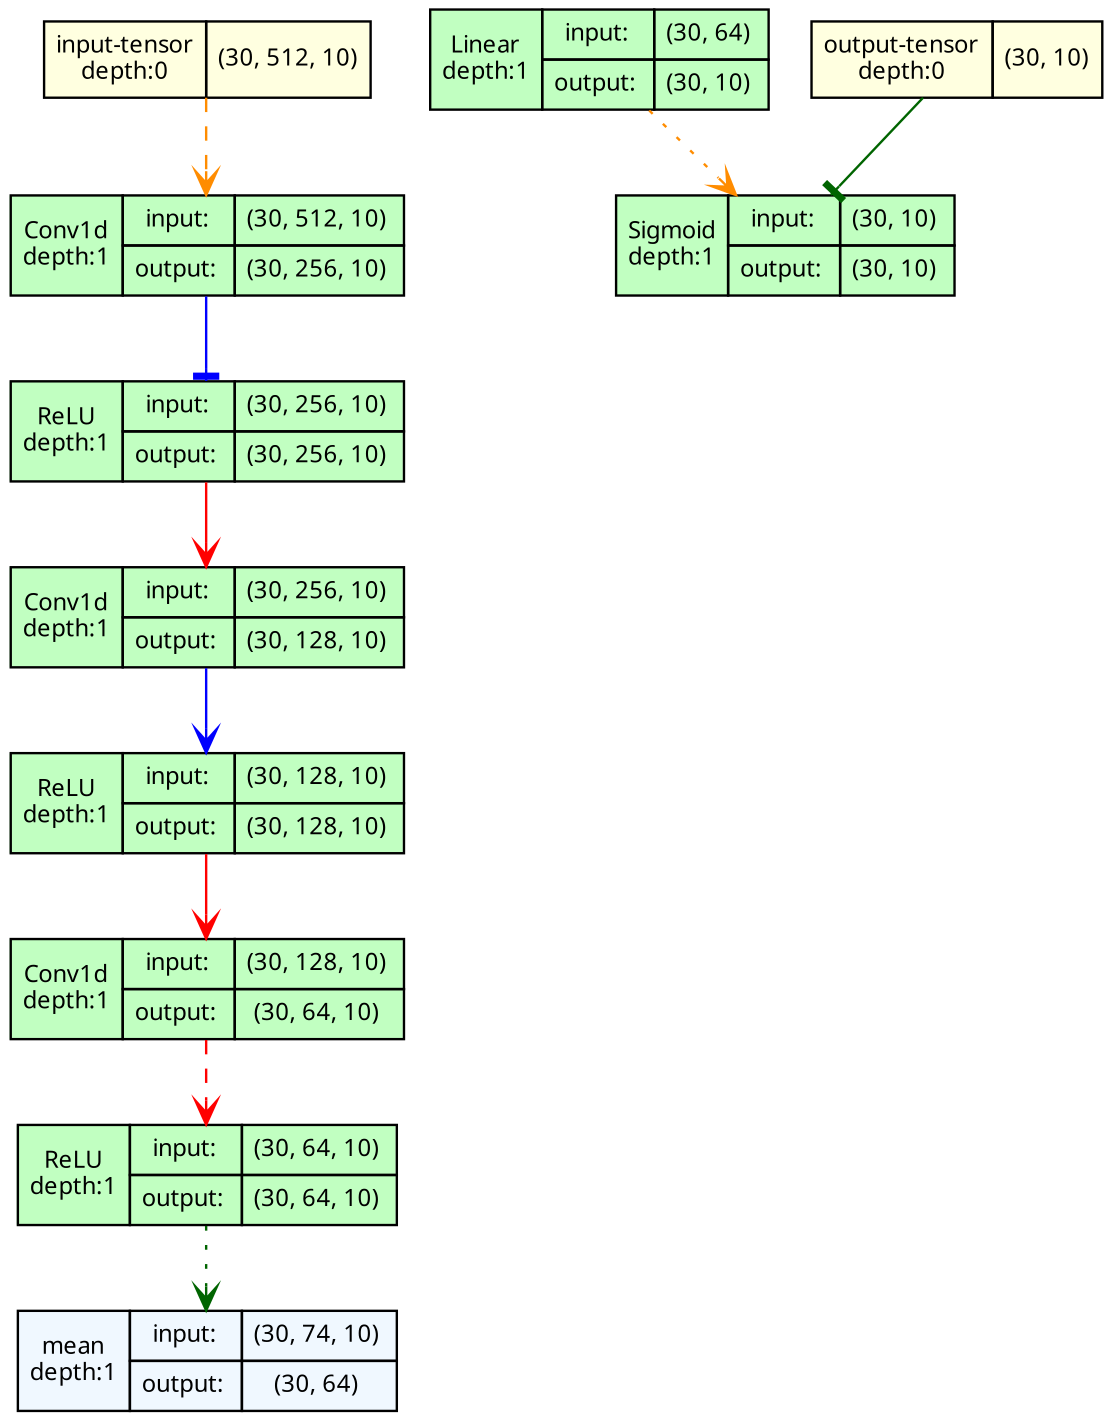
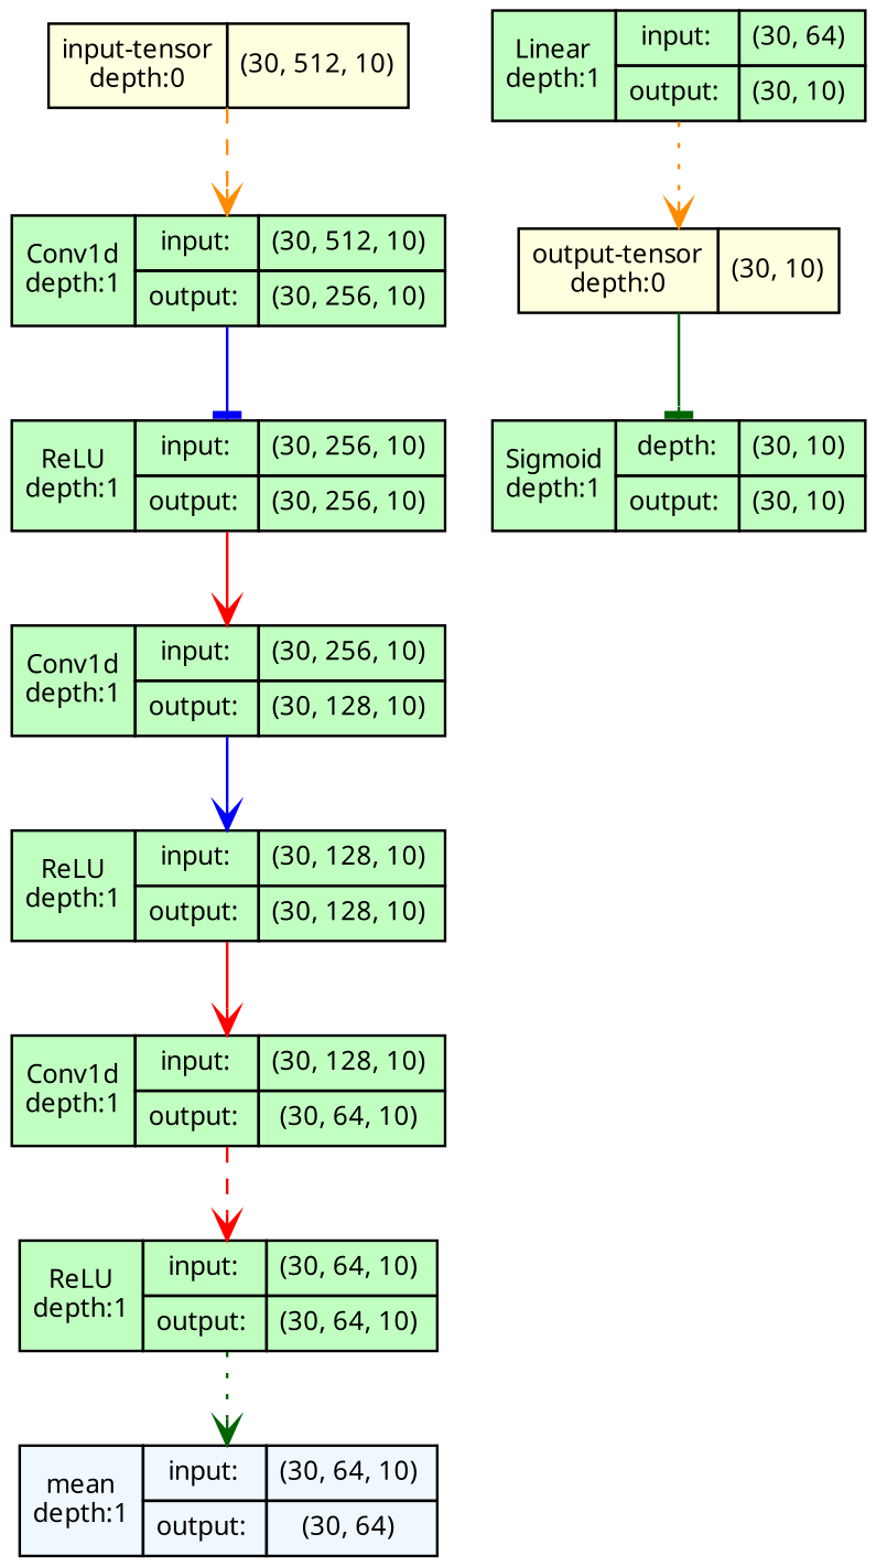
  strict digraph {
    ordering=in
    rankdir=TB
    node [align=left fillcolor=darkseagreen1 fontname="Linux libertine" fontsize=10 margin=0 ranksep=0.1 shape=plaintext style=filled]
    edge [arrowhead=vee color=red fontsize=10 style=solid]
    n1 [fillcolor=lightyellow height=0.2 label=<                     <TABLE BORDER="0" CELLBORDER="1"                     CELLSPACING="0" CELLPADDING="4">                         <TR><TD>input-tensor<BR/>depth:0</TD><TD>(30, 512, 10)</TD></TR>                     </TABLE>>]
    n2 [height=0.2 label=<                     <TABLE BORDER="0" CELLBORDER="1"                     CELLSPACING="0" CELLPADDING="4">                     <TR>                         <TD ROWSPAN="2">Conv1d<BR/>depth:1</TD>                         <TD COLSPAN="2">input:</TD>                         <TD COLSPAN="2">(30, 512, 10) </TD>                     </TR>                     <TR>                         <TD COLSPAN="2">output: </TD>                         <TD COLSPAN="2">(30, 256, 10) </TD>                     </TR>                     </TABLE>>]
    n3 [height=0.2 label=<                     <TABLE BORDER="0" CELLBORDER="1"                     CELLSPACING="0" CELLPADDING="4">                     <TR>                         <TD ROWSPAN="2">ReLU<BR/>depth:1</TD>                         <TD COLSPAN="2">input:</TD>                         <TD COLSPAN="2">(30, 256, 10) </TD>                     </TR>                     <TR>                         <TD COLSPAN="2">output: </TD>                         <TD COLSPAN="2">(30, 256, 10) </TD>                     </TR>                     </TABLE>>]
    n4 [height=0.2 label=<                     <TABLE BORDER="0" CELLBORDER="1"                     CELLSPACING="0" CELLPADDING="4">                     <TR>                         <TD ROWSPAN="2">Conv1d<BR/>depth:1</TD>                         <TD COLSPAN="2">input:</TD>                         <TD COLSPAN="2">(30, 256, 10) </TD>                     </TR>                     <TR>                         <TD COLSPAN="2">output: </TD>                         <TD COLSPAN="2">(30, 128, 10) </TD>                     </TR>                     </TABLE>>]
    n5 [height=0.2 label=<                     <TABLE BORDER="0" CELLBORDER="1"                     CELLSPACING="0" CELLPADDING="4">                     <TR>                         <TD ROWSPAN="2">ReLU<BR/>depth:1</TD>                         <TD COLSPAN="2">input:</TD>                         <TD COLSPAN="2">(30, 128, 10) </TD>                     </TR>                     <TR>                         <TD COLSPAN="2">output: </TD>                         <TD COLSPAN="2">(30, 128, 10) </TD>                     </TR>                     </TABLE>>]
    n6 [height=0.2 label=<                     <TABLE BORDER="0" CELLBORDER="1"                     CELLSPACING="0" CELLPADDING="4">                     <TR>                         <TD ROWSPAN="2">Conv1d<BR/>depth:1</TD>                         <TD COLSPAN="2">input:</TD>                         <TD COLSPAN="2">(30, 128, 10) </TD>                     </TR>                     <TR>                         <TD COLSPAN="2">output: </TD>                         <TD COLSPAN="2">(30, 64, 10) </TD>                     </TR>                     </TABLE>>]
    n7 [height=0.2 label=<                     <TABLE BORDER="0" CELLBORDER="1"                     CELLSPACING="0" CELLPADDING="4">                     <TR>                         <TD ROWSPAN="2">ReLU<BR/>depth:1</TD>                         <TD COLSPAN="2">input:</TD>                         <TD COLSPAN="2">(30, 64, 10) </TD>                     </TR>                     <TR>                         <TD COLSPAN="2">output: </TD>                         <TD COLSPAN="2">(30, 64, 10) </TD>                     </TR>                     </TABLE>>]
-   n8 [fillcolor=aliceblue height=0.2 label=<                     <TABLE BORDER="0" CELLBORDER="1"                     CELLSPACING="0" CELLPADDING="4">                     <TR>                         <TD ROWSPAN="2">mean<BR/>depth:1</TD>                         <TD COLSPAN="2">input:</TD>                         <TD COLSPAN="2">(30, 74, 10) </TD>                     </TR>                     <TR>                         <TD COLSPAN="2">output: </TD>                         <TD COLSPAN="2">(30, 64) </TD>                     </TR>                     </TABLE>>]
+   n8 [fillcolor=aliceblue height=0.2 label=<                     <TABLE BORDER="0" CELLBORDER="1"                     CELLSPACING="0" CELLPADDING="4">                     <TR>                         <TD ROWSPAN="2">mean<BR/>depth:1</TD>                         <TD COLSPAN="2">input:</TD>                         <TD COLSPAN="2">(30, 64, 10) </TD>                     </TR>                     <TR>                         <TD COLSPAN="2">output: </TD>                         <TD COLSPAN="2">(30, 64) </TD>                     </TR>                     </TABLE>>]
    n9 [height=0.2 label=<                     <TABLE BORDER="0" CELLBORDER="1"                     CELLSPACING="0" CELLPADDING="4">                     <TR>                         <TD ROWSPAN="2">Linear<BR/>depth:1</TD>                         <TD COLSPAN="2">input:</TD>                         <TD COLSPAN="2">(30, 64) </TD>                     </TR>                     <TR>                         <TD COLSPAN="2">output: </TD>                         <TD COLSPAN="2">(30, 10) </TD>                     </TR>                     </TABLE>>]
-   n10 [height=0.2 label=<                     <TABLE BORDER="0" CELLBORDER="1"                     CELLSPACING="0" CELLPADDING="4">                     <TR>                         <TD ROWSPAN="2">Sigmoid<BR/>depth:1</TD>                         <TD COLSPAN="2">input:</TD>                         <TD COLSPAN="2">(30, 10) </TD>                     </TR>                     <TR>                         <TD COLSPAN="2">output: </TD>                         <TD COLSPAN="2">(30, 10) </TD>                     </TR>                     </TABLE>>]
+   n10 [height=0.2 label=<                     <TABLE BORDER="0" CELLBORDER="1"                     CELLSPACING="0" CELLPADDING="4">                     <TR>                         <TD ROWSPAN="2">Sigmoid<BR/>depth:1</TD>                         <TD COLSPAN="2">depth:</TD>                         <TD COLSPAN="2">(30, 10) </TD>                     </TR>                     <TR>                         <TD COLSPAN="2">output: </TD>                         <TD COLSPAN="2">(30, 10) </TD>                     </TR>                     </TABLE>>]
    n11 [fillcolor=lightyellow height=0.2 label=<                     <TABLE BORDER="0" CELLBORDER="1"                     CELLSPACING="0" CELLPADDING="4">                         <TR><TD>output-tensor<BR/>depth:0</TD><TD>(30, 10)</TD></TR>                     </TABLE>>]
    n1 -> n2 [color=darkorange style=dashed]
    n2 -> n3 [arrowhead=tee color=blue]
    n3 -> n4
    n4 -> n5 [color=blue]
    n5 -> n6
    n6 -> n7 [style=dashed]
    n7 -> n8 [color=darkgreen style=dotted]
-   n9 -> n10 [color=darkorange style=dotted]
+   n9 -> n11 [color=darkorange style=dotted]
    n11 -> n10 [arrowhead=tee color=darkgreen]
  }
